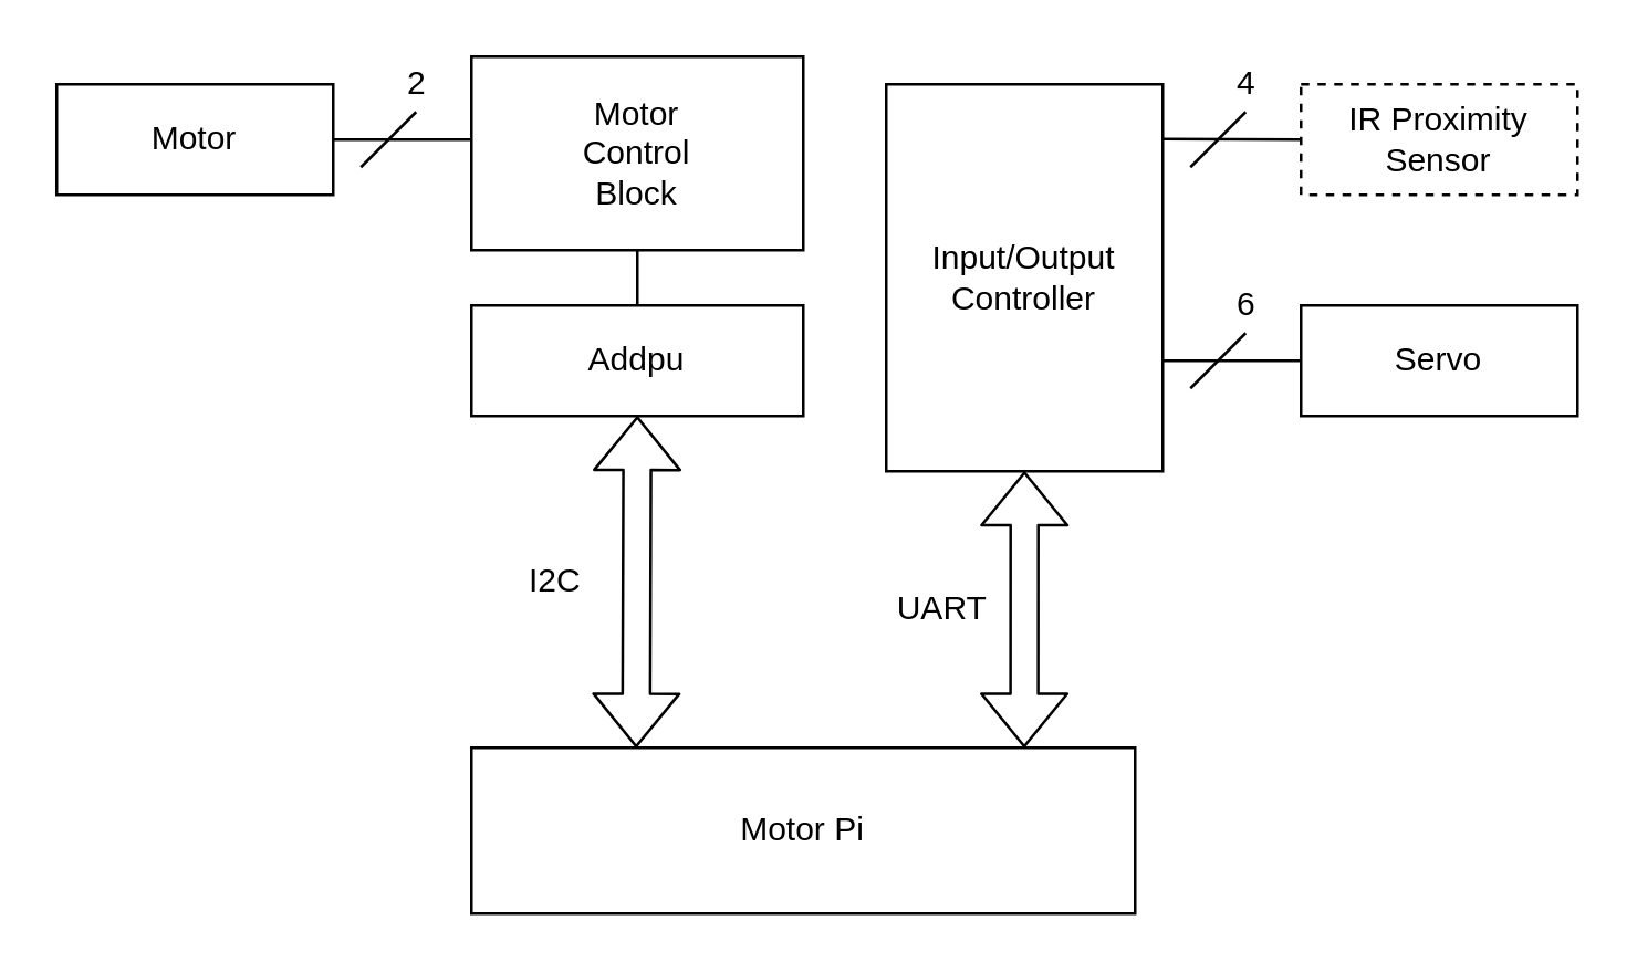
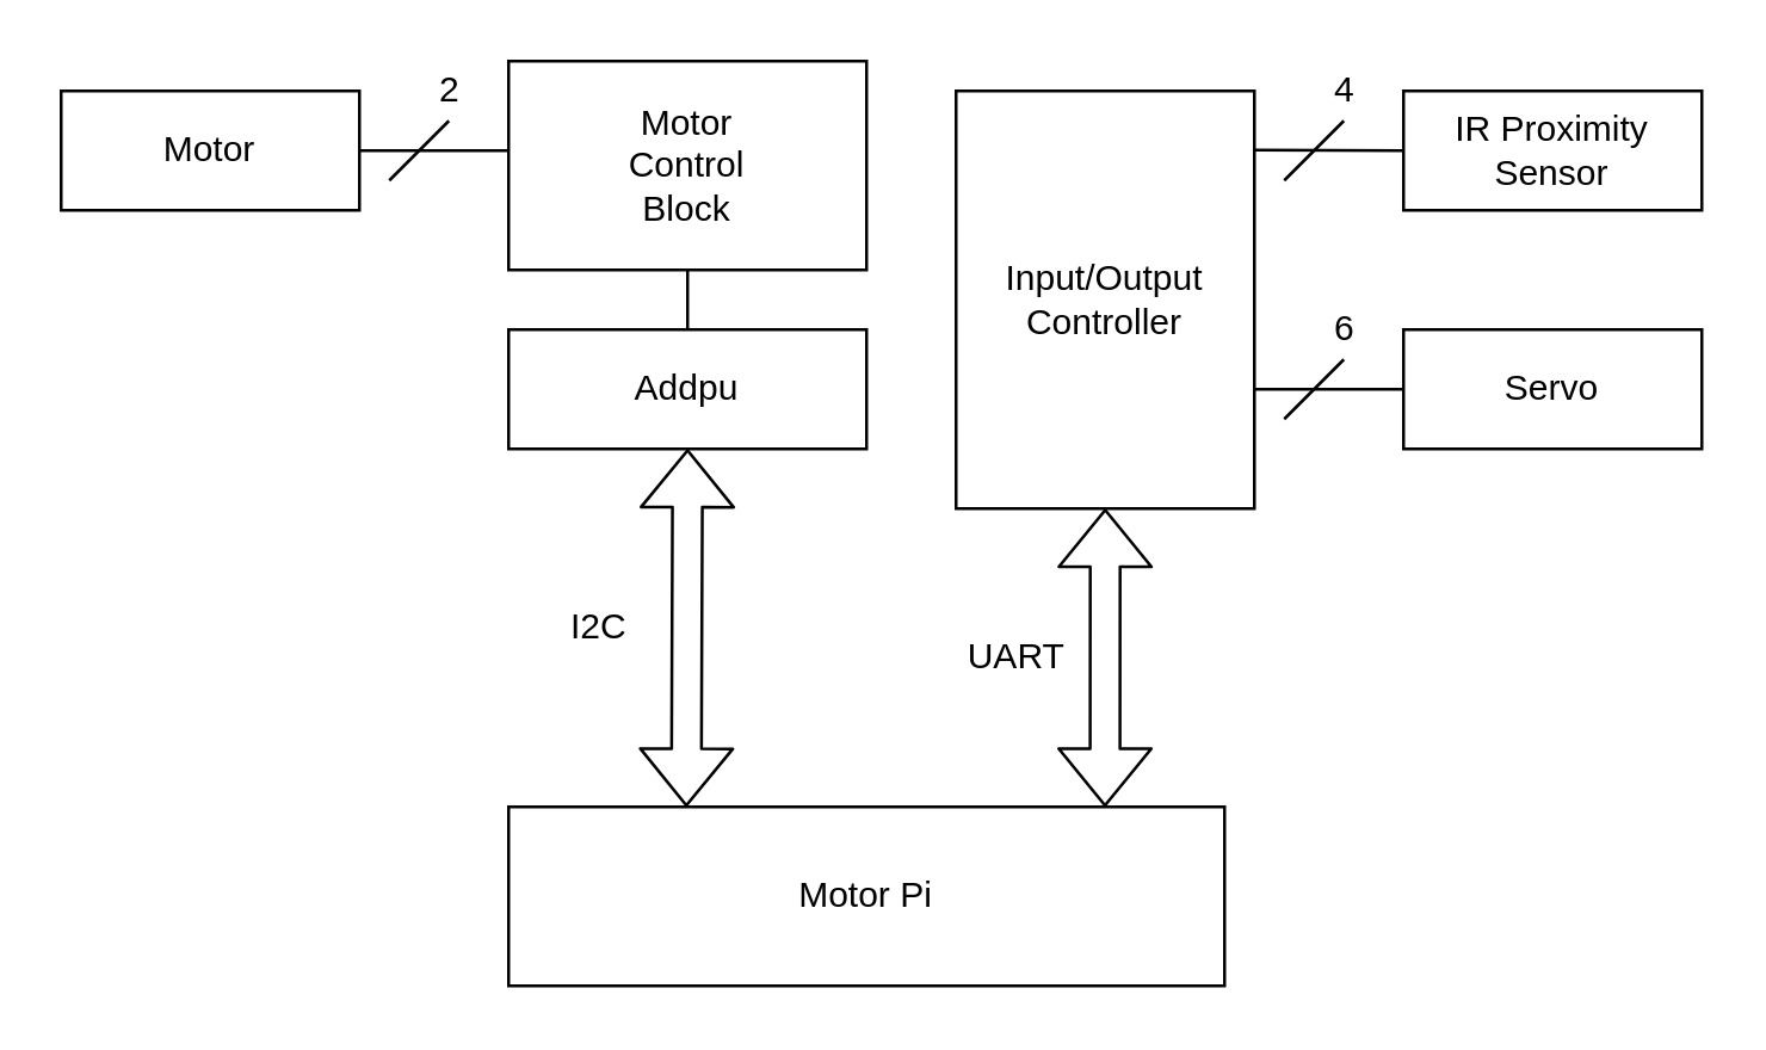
  <mxCell id="0" />
  <mxCell id="1" parent="0" />
  <mxCell id="2" value="&lt;div&gt;Motor&lt;/div&gt;&lt;div&gt;Control&lt;/div&gt;&lt;div&gt;Block&lt;/div&gt;" style="rounded=0;whiteSpace=wrap;html=1;" vertex="1" parent="1"><mxGeometry x="170" y="20" width="120" height="70" as="geometry" /></mxCell>
  <mxCell id="3" value="&lt;div&gt;Input/Output&lt;/div&gt;&lt;div&gt;Controller&lt;br&gt;&lt;/div&gt;" style="rounded=0;whiteSpace=wrap;html=1;" vertex="1" parent="1"><mxGeometry x="320" y="30" width="100" height="140" as="geometry" /></mxCell>
  <mxCell id="4" value="Motor Pi" style="rounded=0;whiteSpace=wrap;html=1;" vertex="1" parent="1"><mxGeometry x="170" y="270" width="240" height="60" as="geometry" /></mxCell>
  <mxCell id="5" value="" style="shape=flexArrow;endArrow=classic;startArrow=classic;html=1;" edge="1" parent="1"><mxGeometry width="50" height="50" relative="1" as="geometry"><mxPoint x="229.58" y="270" as="sourcePoint" /><mxPoint x="230" y="150" as="targetPoint" /></mxGeometry></mxCell>
  <mxCell id="6" style="edgeStyle=orthogonalEdgeStyle;rounded=0;orthogonalLoop=1;jettySize=auto;html=1;exitX=0.5;exitY=1;exitDx=0;exitDy=0;startArrow=blockThin;startFill=1;" edge="1" parent="1" source="3" target="3"><mxGeometry relative="1" as="geometry" /></mxCell>
  <mxCell id="7" value="" style="shape=flexArrow;endArrow=classic;startArrow=classic;html=1;entryX=0.5;entryY=1;entryDx=0;entryDy=0;exitX=0.833;exitY=0;exitDx=0;exitDy=0;exitPerimeter=0;" edge="1" parent="1" source="4" target="3"><mxGeometry width="50" height="50" relative="1" as="geometry"><mxPoint x="365" y="266" as="sourcePoint" /><mxPoint x="390" y="200" as="targetPoint" /></mxGeometry></mxCell>
  <mxCell id="8" value="Servo" style="rounded=0;whiteSpace=wrap;html=1;" vertex="1" parent="1"><mxGeometry x="470" y="110" width="100" height="40" as="geometry" /></mxCell>
- <mxCell id="9" value="&lt;div&gt;IR Proximity&lt;/div&gt;&lt;div&gt;Sensor&lt;br&gt;&lt;/div&gt;" style="rounded=0;whiteSpace=wrap;html=1;dashed=1;" vertex="1" parent="1"><mxGeometry x="470" y="30" width="100" height="40" as="geometry" /></mxCell>
+ <mxCell id="9" value="&lt;div&gt;IR Proximity&lt;/div&gt;&lt;div&gt;Sensor&lt;br&gt;&lt;/div&gt;" style="rounded=0;whiteSpace=wrap;html=1;" vertex="1" parent="1"><mxGeometry x="470" y="30" width="100" height="40" as="geometry" /></mxCell>
  <mxCell id="10" value="" style="endArrow=none;html=1;entryX=0;entryY=0.5;entryDx=0;entryDy=0;" edge="1" parent="1" target="9"><mxGeometry width="50" height="50" relative="1" as="geometry"><mxPoint x="420" y="49.8" as="sourcePoint" /><mxPoint x="460" y="49.8" as="targetPoint" /></mxGeometry></mxCell>
  <mxCell id="11" value="" style="endArrow=none;html=1;entryX=0;entryY=0.5;entryDx=0;entryDy=0;" edge="1" parent="1" target="8"><mxGeometry width="50" height="50" relative="1" as="geometry"><mxPoint x="420" y="130" as="sourcePoint" /><mxPoint x="470" y="80" as="targetPoint" /></mxGeometry></mxCell>
  <mxCell id="12" value="" style="endArrow=none;html=1;" edge="1" parent="1"><mxGeometry width="50" height="50" relative="1" as="geometry"><mxPoint x="430" y="60" as="sourcePoint" /><mxPoint x="450" y="40" as="targetPoint" /></mxGeometry></mxCell>
  <mxCell id="13" value="" style="endArrow=none;html=1;" edge="1" parent="1"><mxGeometry width="50" height="50" relative="1" as="geometry"><mxPoint x="430" y="140" as="sourcePoint" /><mxPoint x="450" y="120" as="targetPoint" /></mxGeometry></mxCell>
  <mxCell id="14" value="Motor" style="rounded=0;whiteSpace=wrap;html=1;" vertex="1" parent="1"><mxGeometry x="20" y="30" width="100" height="40" as="geometry" /></mxCell>
  <mxCell id="15" value="" style="endArrow=none;html=1;exitX=1;exitY=0.5;exitDx=0;exitDy=0;" edge="1" parent="1" source="14"><mxGeometry width="50" height="50" relative="1" as="geometry"><mxPoint x="120" y="100" as="sourcePoint" /><mxPoint x="170" y="50" as="targetPoint" /></mxGeometry></mxCell>
  <mxCell id="16" value="" style="endArrow=none;html=1;" edge="1" parent="1"><mxGeometry width="50" height="50" relative="1" as="geometry"><mxPoint x="130" y="60" as="sourcePoint" /><mxPoint x="150" y="40" as="targetPoint" /></mxGeometry></mxCell>
  <mxCell id="17" value="2" style="text;html=1;resizable=0;autosize=1;align=center;verticalAlign=middle;points=[];fillColor=none;strokeColor=none;rounded=0;" vertex="1" parent="1"><mxGeometry x="140" y="20" width="20" height="20" as="geometry" /></mxCell>
  <mxCell id="18" value="4" style="text;html=1;resizable=0;autosize=1;align=center;verticalAlign=middle;points=[];fillColor=none;strokeColor=none;rounded=0;" vertex="1" parent="1"><mxGeometry x="440" y="20" width="20" height="20" as="geometry" /></mxCell>
  <mxCell id="19" value="6" style="text;html=1;resizable=0;autosize=1;align=center;verticalAlign=middle;points=[];fillColor=none;strokeColor=none;rounded=0;" vertex="1" parent="1"><mxGeometry x="440" y="100" width="20" height="20" as="geometry" /></mxCell>
  <mxCell id="20" value="Addpu" style="rounded=0;whiteSpace=wrap;html=1;" vertex="1" parent="1"><mxGeometry x="170" y="110" width="120" height="40" as="geometry" /></mxCell>
  <mxCell id="21" value="" style="endArrow=none;html=1;exitX=0.5;exitY=0;exitDx=0;exitDy=0;" edge="1" parent="1" source="20"><mxGeometry width="50" height="50" relative="1" as="geometry"><mxPoint x="180" y="140" as="sourcePoint" /><mxPoint x="230" y="90" as="targetPoint" /></mxGeometry></mxCell>
  <mxCell id="22" value="I2C" style="text;html=1;resizable=0;autosize=1;align=center;verticalAlign=middle;points=[];fillColor=none;strokeColor=none;rounded=0;" vertex="1" parent="1"><mxGeometry x="185" y="200" width="30" height="20" as="geometry" /></mxCell>
  <mxCell id="23" value="UART" style="text;html=1;resizable=0;autosize=1;align=center;verticalAlign=middle;points=[];fillColor=none;strokeColor=none;rounded=0;" vertex="1" parent="1"><mxGeometry x="315" y="210" width="50" height="20" as="geometry" /></mxCell>
